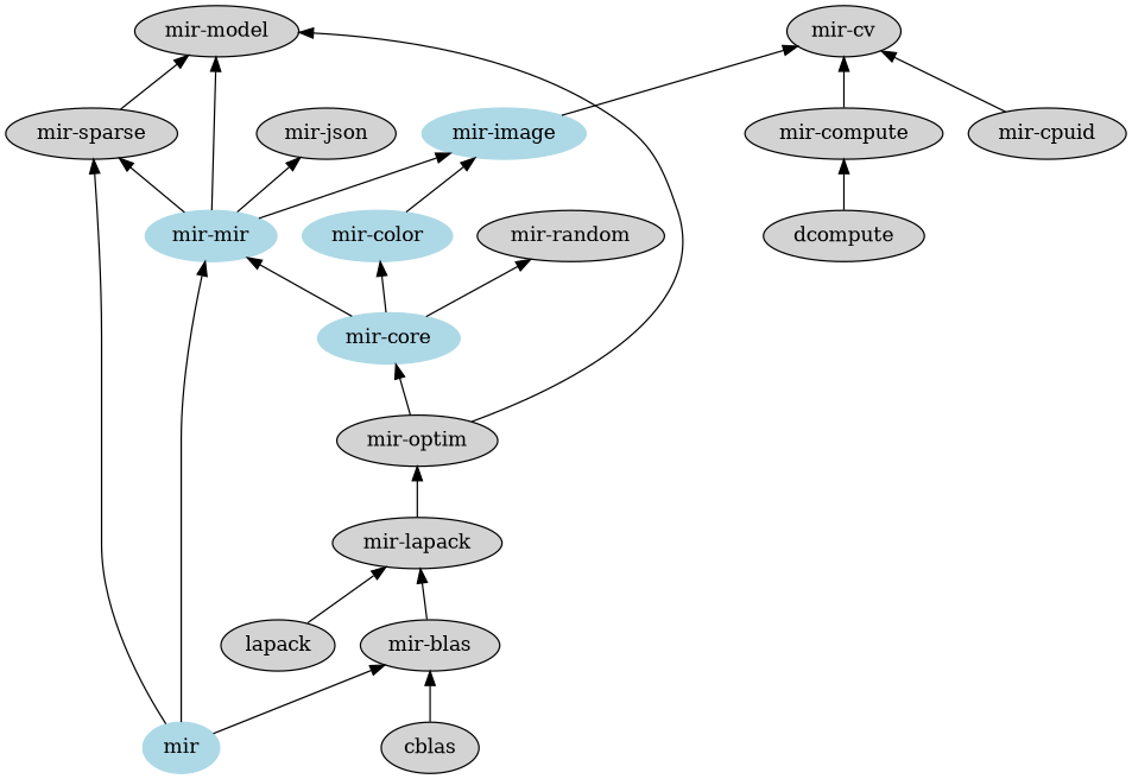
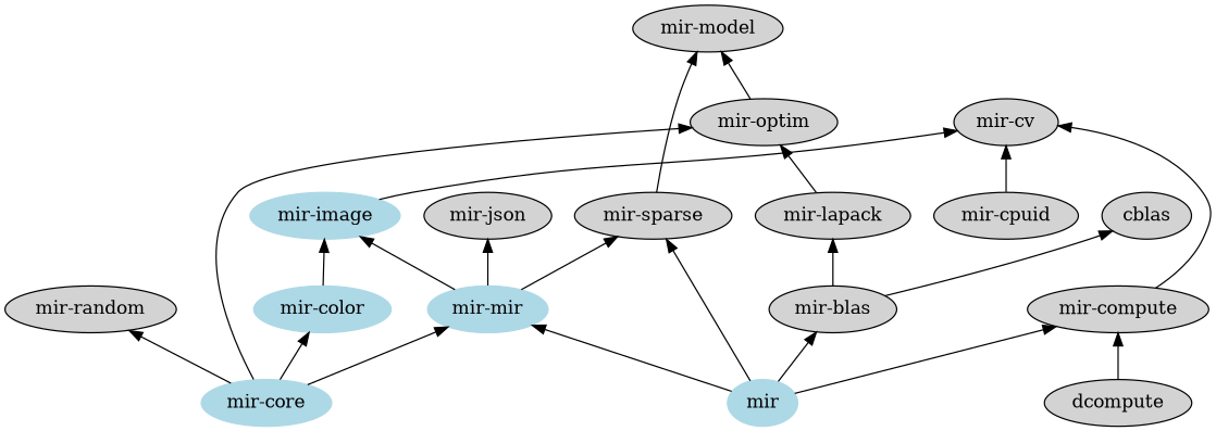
  digraph {
    fontname="DejaVu Serif"
    rankdir=BT
    node [fontname="DejaVu Serif" style=filled]
    edge [fontname="DejaVu Serif"]
    "mir-core" [color=lightblue]
    n2 [color=lightblue label="mir-mir"]
    "mir-color" [color=lightblue]
    "mir-optim"
    "mir-random"
    mir [color=lightblue]
    "mir-compute"
    "mir-blas"
    "mir-sparse"
    "mir-image" [color=lightblue]
    "mir-model"
    "mir-json"
    "mir-cpuid"
    "mir-cv"
    "mir-lapack"
    cblas
-   lapack
    dcompute
    "mir-core" -> n2
    "mir-core" -> "mir-color"
-   "mir-optim" -> "mir-core"
+   "mir-core" -> "mir-optim"
    "mir-core" -> "mir-random"
    n2 -> "mir-sparse"
    n2 -> "mir-image"
-   n2 -> "mir-model"
    n2 -> "mir-json"
    "mir-color" -> "mir-image"
    "mir-optim" -> "mir-model"
    mir -> n2
+   mir -> "mir-compute"
    mir -> "mir-blas"
    mir -> "mir-sparse"
    "mir-compute" -> "mir-cv"
    "mir-blas" -> "mir-lapack"
    "mir-sparse" -> "mir-model"
    "mir-image" -> "mir-cv"
    "mir-cpuid" -> "mir-cv"
    "mir-lapack" -> "mir-optim"
-   cblas -> "mir-blas"
-   lapack -> "mir-lapack"
+   "mir-blas" -> cblas
    dcompute -> "mir-compute"
  }
